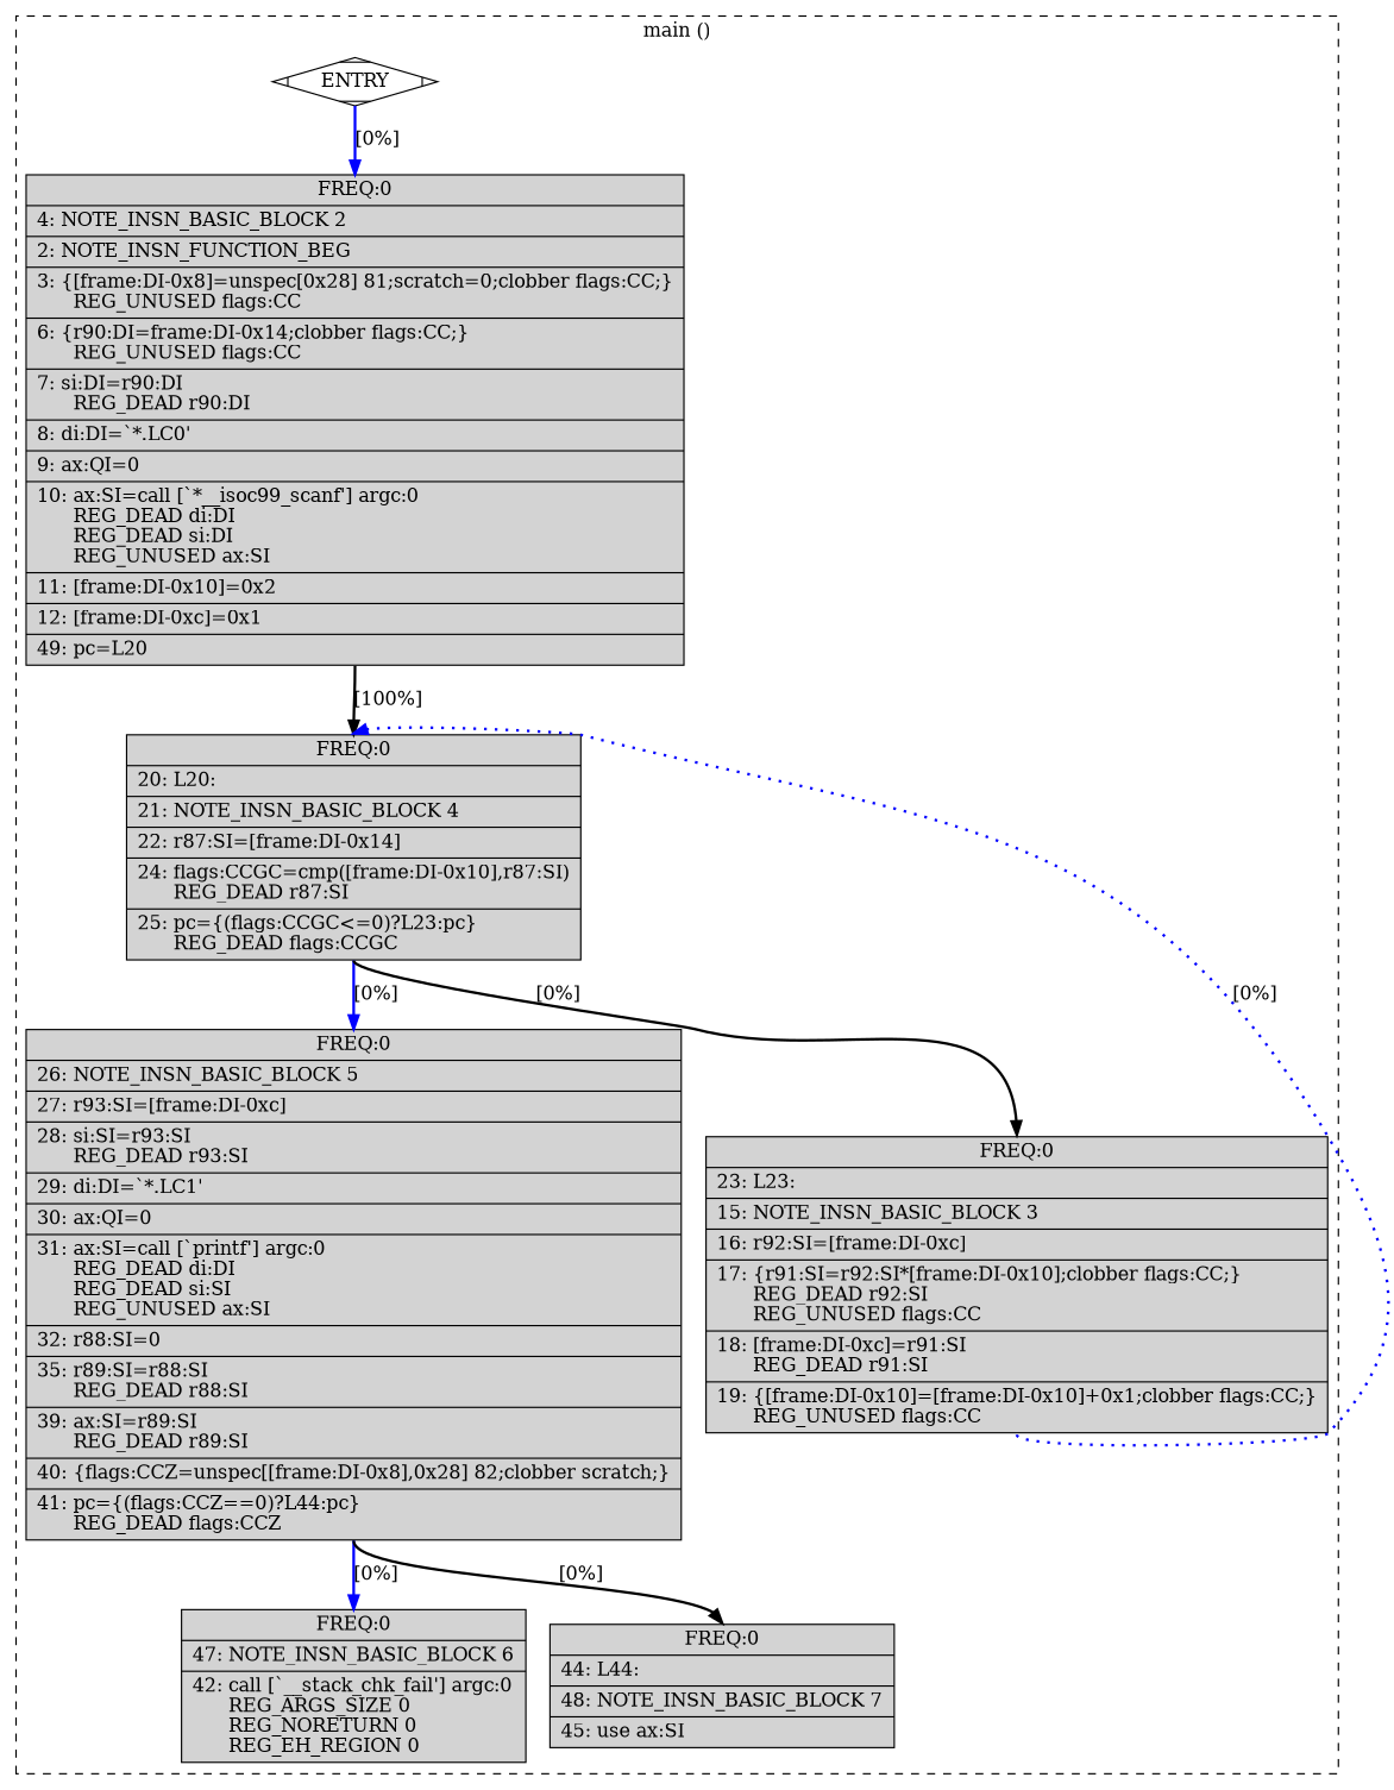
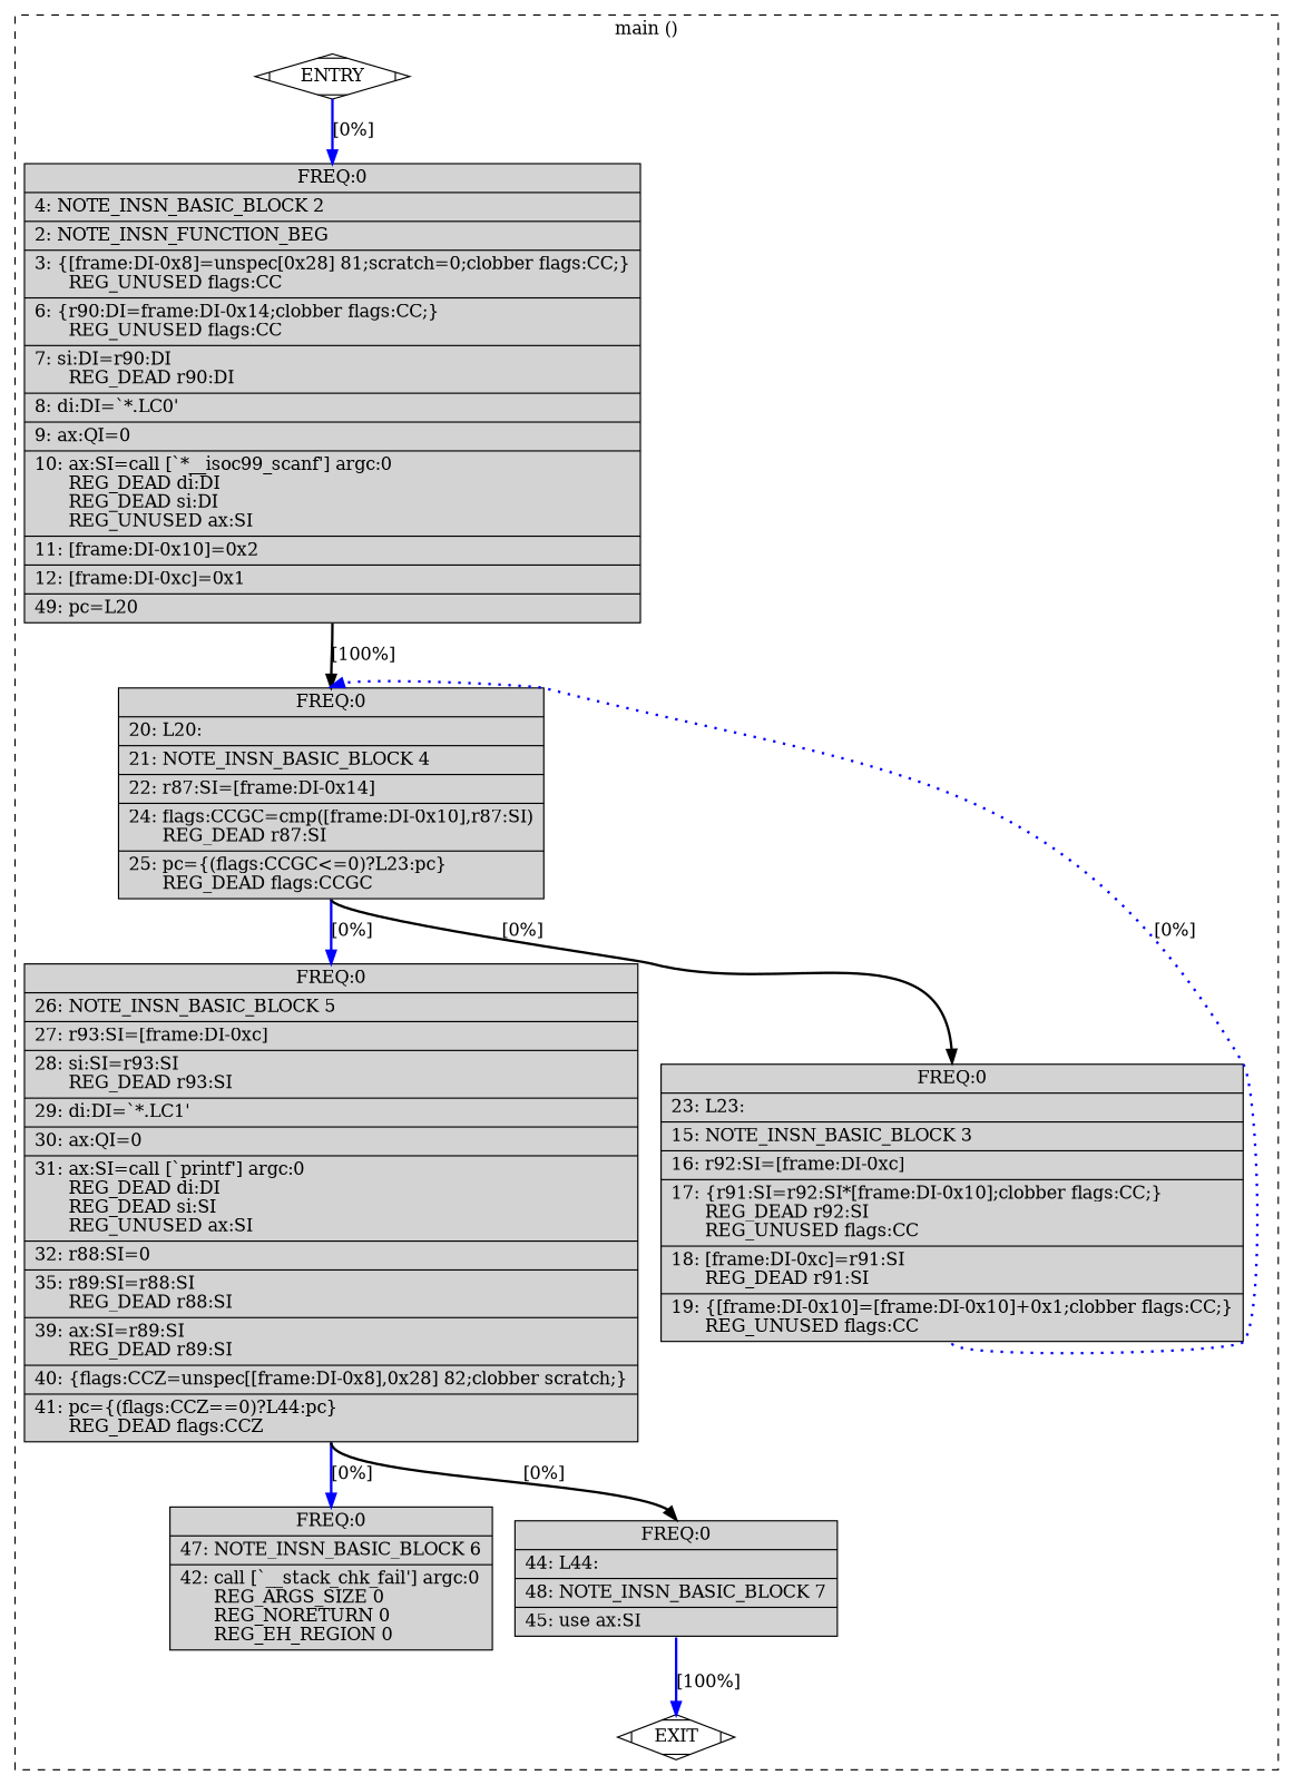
  digraph {
    node [fillcolor=lightgrey shape=record style=filled]
    edge [color=blue constraint=true headport=n style="solid,bold" tailport=s weight=100]
    n1 [fillcolor=white label=ENTRY shape=Mdiamond]
    n2 [label="{ FREQ:0 |\ \ \ \ 4:\ NOTE_INSN_BASIC_BLOCK\ 2\l|\ \ \ \ 2:\ NOTE_INSN_FUNCTION_BEG\l|\ \ \ \ 3:\ \{[frame:DI-0x8]=unspec[0x28]\ 81;scratch=0;clobber\ flags:CC;\}\l\ \ \ \ \ \ REG_UNUSED\ flags:CC\l|\ \ \ \ 6:\ \{r90:DI=frame:DI-0x14;clobber\ flags:CC;\}\l\ \ \ \ \ \ REG_UNUSED\ flags:CC\l|\ \ \ \ 7:\ si:DI=r90:DI\l\ \ \ \ \ \ REG_DEAD\ r90:DI\l|\ \ \ \ 8:\ di:DI=`*.LC0'\l|\ \ \ \ 9:\ ax:QI=0\l|\ \ \ 10:\ ax:SI=call\ [`*__isoc99_scanf']\ argc:0\l\ \ \ \ \ \ REG_DEAD\ di:DI\l\ \ \ \ \ \ REG_DEAD\ si:DI\l\ \ \ \ \ \ REG_UNUSED\ ax:SI\l|\ \ \ 11:\ [frame:DI-0x10]=0x2\l|\ \ \ 12:\ [frame:DI-0xc]=0x1\l|\ \ \ 49:\ pc=L20\l}"]
+   n3 [fillcolor=white label=EXIT shape=Mdiamond]
    n4 [label="{ FREQ:0 |\ \ \ 20:\ L20:\l|\ \ \ 21:\ NOTE_INSN_BASIC_BLOCK\ 4\l|\ \ \ 22:\ r87:SI=[frame:DI-0x14]\l|\ \ \ 24:\ flags:CCGC=cmp([frame:DI-0x10],r87:SI)\l\ \ \ \ \ \ REG_DEAD\ r87:SI\l|\ \ \ 25:\ pc=\{(flags:CCGC\<=0)?L23:pc\}\l\ \ \ \ \ \ REG_DEAD\ flags:CCGC\l}"]
    n5 [label="{ FREQ:0 |\ \ \ 26:\ NOTE_INSN_BASIC_BLOCK\ 5\l|\ \ \ 27:\ r93:SI=[frame:DI-0xc]\l|\ \ \ 28:\ si:SI=r93:SI\l\ \ \ \ \ \ REG_DEAD\ r93:SI\l|\ \ \ 29:\ di:DI=`*.LC1'\l|\ \ \ 30:\ ax:QI=0\l|\ \ \ 31:\ ax:SI=call\ [`printf']\ argc:0\l\ \ \ \ \ \ REG_DEAD\ di:DI\l\ \ \ \ \ \ REG_DEAD\ si:SI\l\ \ \ \ \ \ REG_UNUSED\ ax:SI\l|\ \ \ 32:\ r88:SI=0\l|\ \ \ 35:\ r89:SI=r88:SI\l\ \ \ \ \ \ REG_DEAD\ r88:SI\l|\ \ \ 39:\ ax:SI=r89:SI\l\ \ \ \ \ \ REG_DEAD\ r89:SI\l|\ \ \ 40:\ \{flags:CCZ=unspec[[frame:DI-0x8],0x28]\ 82;clobber\ scratch;\}\l|\ \ \ 41:\ pc=\{(flags:CCZ==0)?L44:pc\}\l\ \ \ \ \ \ REG_DEAD\ flags:CCZ\l}"]
    n6 [label="{ FREQ:0 |\ \ \ 23:\ L23:\l|\ \ \ 15:\ NOTE_INSN_BASIC_BLOCK\ 3\l|\ \ \ 16:\ r92:SI=[frame:DI-0xc]\l|\ \ \ 17:\ \{r91:SI=r92:SI*[frame:DI-0x10];clobber\ flags:CC;\}\l\ \ \ \ \ \ REG_DEAD\ r92:SI\l\ \ \ \ \ \ REG_UNUSED\ flags:CC\l|\ \ \ 18:\ [frame:DI-0xc]=r91:SI\l\ \ \ \ \ \ REG_DEAD\ r91:SI\l|\ \ \ 19:\ \{[frame:DI-0x10]=[frame:DI-0x10]+0x1;clobber\ flags:CC;\}\l\ \ \ \ \ \ REG_UNUSED\ flags:CC\l}"]
    n7 [label="{ FREQ:0 |\ \ \ 47:\ NOTE_INSN_BASIC_BLOCK\ 6\l|\ \ \ 42:\ call\ [`__stack_chk_fail']\ argc:0\l\ \ \ \ \ \ REG_ARGS_SIZE\ 0\l\ \ \ \ \ \ REG_NORETURN\ 0\l\ \ \ \ \ \ REG_EH_REGION\ 0\l}"]
    n8 [label="{ FREQ:0 |\ \ \ 44:\ L44:\l|\ \ \ 48:\ NOTE_INSN_BASIC_BLOCK\ 7\l|\ \ \ 45:\ use\ ax:SI\l}"]
    subgraph cluster_1 {
      color=black
      label="main ()"
      style=dashed
      n1
      n2
+     n3
      n4
      n5
      n6
      n7
      n8
    }
    n1 -> n2 [label="[0%]"]
+   n1 -> n3 [style=invis color="" weight=""]
    n2 -> n4 [color=black label="[100%]" weight=10]
    n4 -> n5 [label="[0%]"]
    n4 -> n6 [color=black label="[0%]" weight=10]
    n5 -> n7 [label="[0%]"]
    n5 -> n8 [color=black label="[0%]" weight=10]
    n6 -> n4 [constraint=false label="[0%]" style="dotted,bold" weight=10]
+   n8 -> n3 [label="[100%]"]
  }
